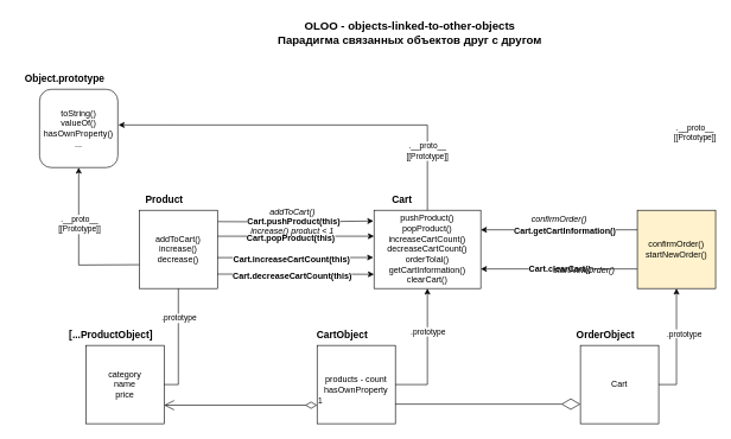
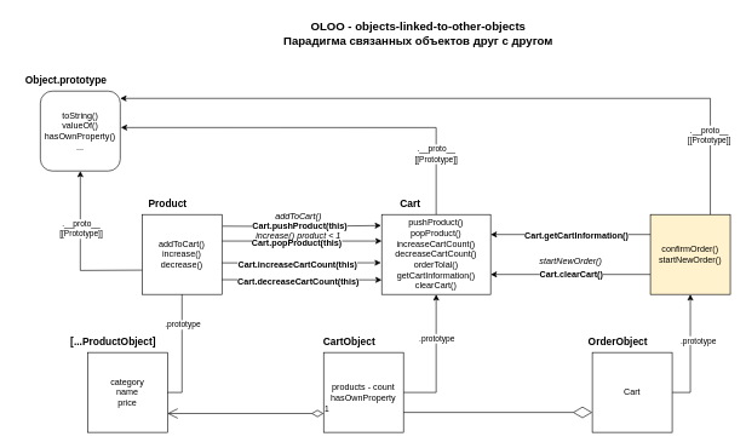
  <mxCell id="0" />
  <mxCell id="1" parent="0" />
  <mxCell id="2" value="&lt;font style=&quot;font-size: 16px;&quot;&gt;&lt;b&gt;OLOO -&amp;nbsp;objects-linked-to-other-objects&lt;/b&gt;&lt;/font&gt;&lt;div style=&quot;font-size: 16px;&quot;&gt;&lt;font style=&quot;font-size: 16px;&quot;&gt;&lt;b&gt;Парадигма связанных объектов друг с другом&lt;/b&gt;&lt;/font&gt;&lt;/div&gt;" style="text;html=1;align=center;verticalAlign=middle;resizable=0;points=[];autosize=1;strokeColor=none;fillColor=none;" vertex="1" parent="1"><mxGeometry x="380" y="20" width="390" height="50" as="geometry" /></mxCell>
  <mxCell id="3" value="" style="group" vertex="1" connectable="0" parent="1"><mxGeometry x="195" y="265" width="110" height="140" as="geometry" /></mxCell>
  <mxCell id="4" value="addToCart()&lt;div&gt;increase()&lt;/div&gt;&lt;div&gt;decrease()&lt;/div&gt;" style="html=1;whiteSpace=wrap;align=center;" vertex="1" parent="3"><mxGeometry y="30" width="110" height="110" as="geometry" /></mxCell>
  <mxCell id="5" value="&lt;b&gt;&lt;font style=&quot;font-size: 14px;&quot;&gt;Product&lt;/font&gt;&lt;/b&gt;" style="text;html=1;align=center;verticalAlign=middle;resizable=0;points=[];autosize=1;strokeColor=none;fillColor=none;" vertex="1" parent="3"><mxGeometry x="-5" width="80" height="30" as="geometry" /></mxCell>
  <mxCell id="6" value="" style="group" vertex="1" connectable="0" parent="1"><mxGeometry x="525" y="265" width="150" height="140" as="geometry" /></mxCell>
  <mxCell id="7" value="pushProduct()&lt;div&gt;popProduct()&lt;/div&gt;&lt;div&gt;increaseCartCount()&lt;/div&gt;&lt;div&gt;decreaseCartCount()&lt;/div&gt;&lt;div&gt;orderTolal()&lt;/div&gt;&lt;div&gt;getCartInformation()&lt;/div&gt;&lt;div&gt;clearCart()&lt;/div&gt;" style="html=1;whiteSpace=wrap;align=center;" vertex="1" parent="6"><mxGeometry y="30" width="150" height="110" as="geometry" /></mxCell>
  <mxCell id="8" value="&lt;span style=&quot;font-size: 14px;&quot;&gt;&lt;b&gt;Cart&lt;/b&gt;&lt;/span&gt;" style="text;html=1;align=center;verticalAlign=middle;resizable=0;points=[];autosize=1;strokeColor=none;fillColor=none;" vertex="1" parent="6"><mxGeometry x="13.636" width="50" height="30" as="geometry" /></mxCell>
  <mxCell id="9" value="" style="group" vertex="1" connectable="0" parent="1"><mxGeometry x="55" y="95" width="110" height="140" as="geometry" /></mxCell>
  <mxCell id="10" value="toString()&lt;div&gt;valueOf()&lt;/div&gt;&lt;div&gt;hasOwnProperty()&lt;/div&gt;&lt;div&gt;...&lt;/div&gt;" style="html=1;whiteSpace=wrap;align=center;rounded=1;" vertex="1" parent="9"><mxGeometry y="30" width="110" height="110" as="geometry" /></mxCell>
  <mxCell id="11" value="&lt;b&gt;&lt;font style=&quot;font-size: 14px;&quot;&gt;Object.prototype&lt;/font&gt;&lt;/b&gt;" style="text;html=1;align=center;verticalAlign=middle;resizable=0;points=[];autosize=1;strokeColor=none;fillColor=none;" vertex="1" parent="9"><mxGeometry x="-35" width="140" height="30" as="geometry" /></mxCell>
  <mxCell id="12" style="edgeStyle=orthogonalEdgeStyle;rounded=0;orthogonalLoop=1;jettySize=auto;html=1;exitX=0;exitY=0.5;exitDx=0;exitDy=0;entryX=0.5;entryY=1;entryDx=0;entryDy=0;" edge="1" parent="1" target="10"><mxGeometry relative="1" as="geometry"><mxPoint x="195" y="371.54" as="sourcePoint" /><mxPoint x="105.05" y="255" as="targetPoint" /></mxGeometry></mxCell>
  <mxCell id="13" value=".__proto__&lt;div&gt;[[Prototype]]&lt;/div&gt;" style="edgeLabel;html=1;align=center;verticalAlign=middle;resizable=0;points=[];" vertex="1" connectable="0" parent="12"><mxGeometry x="0.285" relative="1" as="geometry"><mxPoint as="offset" /></mxGeometry></mxCell>
  <mxCell id="14" style="edgeStyle=orthogonalEdgeStyle;rounded=0;orthogonalLoop=1;jettySize=auto;html=1;exitX=0.5;exitY=0;exitDx=0;exitDy=0;entryX=1.008;entryY=0.456;entryDx=0;entryDy=0;entryPerimeter=0;" edge="1" parent="1" source="7" target="10"><mxGeometry relative="1" as="geometry" /></mxCell>
  <mxCell id="15" value=".__proto__&lt;div&gt;[[Prototype]]&lt;/div&gt;" style="edgeLabel;html=1;align=center;verticalAlign=middle;resizable=0;points=[];" vertex="1" connectable="0" parent="14"><mxGeometry x="-0.698" y="1" relative="1" as="geometry"><mxPoint as="offset" /></mxGeometry></mxCell>
  <mxCell id="16" style="edgeStyle=orthogonalEdgeStyle;rounded=0;orthogonalLoop=1;jettySize=auto;html=1;exitX=1.008;exitY=0.1;exitDx=0;exitDy=0;entryX=-0.008;entryY=0.092;entryDx=0;entryDy=0;exitPerimeter=0;entryPerimeter=0;" edge="1" parent="1"><mxGeometry relative="1" as="geometry"><mxPoint x="305.88" y="311" as="sourcePoint" /><mxPoint x="524.12" y="310.12" as="targetPoint" /></mxGeometry></mxCell>
  <mxCell id="17" value="&lt;font style=&quot;font-size: 12px;&quot;&gt;&lt;b&gt;Cart.pushProduct(this)&lt;/b&gt;&lt;/font&gt;" style="edgeLabel;html=1;align=center;verticalAlign=middle;resizable=0;points=[];" vertex="1" connectable="0" parent="16"><mxGeometry x="-0.076" y="1" relative="1" as="geometry"><mxPoint x="5" as="offset" /></mxGeometry></mxCell>
  <mxCell id="18" value="" style="group" vertex="1" connectable="0" parent="1"><mxGeometry x="120" y="455" width="110" height="140" as="geometry" /></mxCell>
  <mxCell id="19" value="category&lt;div&gt;name&lt;/div&gt;&lt;div&gt;price&lt;/div&gt;" style="html=1;whiteSpace=wrap;align=center;" vertex="1" parent="18"><mxGeometry y="30" width="110" height="110" as="geometry" /></mxCell>
  <mxCell id="20" value="&lt;b&gt;&lt;font style=&quot;font-size: 14px;&quot;&gt;[...ProductObject]&lt;/font&gt;&lt;/b&gt;" style="text;html=1;align=center;verticalAlign=middle;resizable=0;points=[];autosize=1;strokeColor=none;fillColor=none;" vertex="1" parent="18"><mxGeometry x="-35" width="140" height="30" as="geometry" /></mxCell>
  <mxCell id="21" style="edgeStyle=orthogonalEdgeStyle;rounded=0;orthogonalLoop=1;jettySize=auto;html=1;exitX=1;exitY=0.5;exitDx=0;exitDy=0;entryX=0.5;entryY=1;entryDx=0;entryDy=0;endArrow=none;" edge="1" parent="1" source="19" target="4"><mxGeometry relative="1" as="geometry" /></mxCell>
  <mxCell id="22" value=".prototype" style="edgeLabel;html=1;align=center;verticalAlign=middle;resizable=0;points=[];" vertex="1" connectable="0" parent="21"><mxGeometry x="0.471" relative="1" as="geometry"><mxPoint as="offset" /></mxGeometry></mxCell>
  <mxCell id="23" style="edgeStyle=orthogonalEdgeStyle;rounded=0;orthogonalLoop=1;jettySize=auto;html=1;exitX=1;exitY=0.25;exitDx=0;exitDy=0;entryX=0;entryY=0.25;entryDx=0;entryDy=0;" edge="1" parent="1"><mxGeometry relative="1" as="geometry"><mxPoint x="305" y="331.5" as="sourcePoint" /><mxPoint x="525" y="331.5" as="targetPoint" /></mxGeometry></mxCell>
  <mxCell id="24" value="&lt;b style=&quot;font-size: 12px;&quot;&gt;Cart.popProduct(this)&lt;/b&gt;" style="edgeLabel;html=1;align=center;verticalAlign=middle;resizable=0;points=[];" vertex="1" connectable="0" parent="23"><mxGeometry x="-0.114" y="-3" relative="1" as="geometry"><mxPoint x="5" as="offset" /></mxGeometry></mxCell>
  <mxCell id="25" value="" style="group" vertex="1" connectable="0" parent="1"><mxGeometry x="445" y="455" width="110" height="140" as="geometry" /></mxCell>
  <mxCell id="26" value="products - count&lt;div&gt;hasOwnProperty&lt;/div&gt;" style="html=1;whiteSpace=wrap;align=center;" vertex="1" parent="25"><mxGeometry y="30" width="110" height="110" as="geometry" /></mxCell>
  <mxCell id="27" value="&lt;span style=&quot;font-size: 14px;&quot;&gt;&lt;b&gt;CartObject&lt;/b&gt;&lt;/span&gt;" style="text;html=1;align=center;verticalAlign=middle;resizable=0;points=[];autosize=1;strokeColor=none;fillColor=none;" vertex="1" parent="25"><mxGeometry x="-15" width="100" height="30" as="geometry" /></mxCell>
  <mxCell id="28" style="edgeStyle=orthogonalEdgeStyle;rounded=0;orthogonalLoop=1;jettySize=auto;html=1;exitX=1;exitY=0.5;exitDx=0;exitDy=0;entryX=0.5;entryY=1;entryDx=0;entryDy=0;" edge="1" parent="1" source="26" target="7"><mxGeometry relative="1" as="geometry" /></mxCell>
  <mxCell id="29" value=".prototype" style="edgeLabel;html=1;align=center;verticalAlign=middle;resizable=0;points=[];" vertex="1" connectable="0" parent="28"><mxGeometry x="0.331" relative="1" as="geometry"><mxPoint as="offset" /></mxGeometry></mxCell>
  <mxCell id="30" value="&lt;i&gt;addToCart()&lt;/i&gt;" style="text;html=1;align=center;verticalAlign=middle;resizable=0;points=[];autosize=1;strokeColor=none;fillColor=none;" vertex="1" parent="1"><mxGeometry x="365" y="283" width="90" height="30" as="geometry" /></mxCell>
  <mxCell id="31" value="&lt;i&gt;increase() product &amp;lt; 1&lt;/i&gt;" style="text;html=1;align=center;verticalAlign=middle;resizable=0;points=[];autosize=1;strokeColor=none;fillColor=none;" vertex="1" parent="1"><mxGeometry x="340" y="309" width="140" height="30" as="geometry" /></mxCell>
  <mxCell id="32" style="edgeStyle=orthogonalEdgeStyle;rounded=0;orthogonalLoop=1;jettySize=auto;html=1;entryX=-0.007;entryY=0.658;entryDx=0;entryDy=0;entryPerimeter=0;exitX=0.999;exitY=0.605;exitDx=0;exitDy=0;exitPerimeter=0;" edge="1" parent="1" source="4"><mxGeometry relative="1" as="geometry"><mxPoint x="325" y="362" as="sourcePoint" /><mxPoint x="523.95" y="361.38" as="targetPoint" /></mxGeometry></mxCell>
  <mxCell id="33" value="&lt;b style=&quot;font-size: 12px;&quot;&gt;Cart.increaseCartCount(this)&lt;/b&gt;" style="edgeLabel;html=1;align=center;verticalAlign=middle;resizable=0;points=[];" vertex="1" connectable="0" parent="32"><mxGeometry x="-0.114" y="-3" relative="1" as="geometry"><mxPoint x="7" as="offset" /></mxGeometry></mxCell>
  <mxCell id="34" style="edgeStyle=orthogonalEdgeStyle;rounded=0;orthogonalLoop=1;jettySize=auto;html=1;exitX=0.999;exitY=0.816;exitDx=0;exitDy=0;exitPerimeter=0;" edge="1" parent="1" source="4"><mxGeometry relative="1" as="geometry"><mxPoint x="316" y="385" as="sourcePoint" /><mxPoint x="525" y="385" as="targetPoint" /></mxGeometry></mxCell>
  <mxCell id="35" value="&lt;b style=&quot;font-size: 12px;&quot;&gt;Cart.decreaseCartCount(this)&lt;/b&gt;" style="edgeLabel;html=1;align=center;verticalAlign=middle;resizable=0;points=[];" vertex="1" connectable="0" parent="34"><mxGeometry x="-0.114" y="-3" relative="1" as="geometry"><mxPoint x="7" as="offset" /></mxGeometry></mxCell>
  <mxCell id="36" value="1" style="endArrow=open;html=1;endSize=12;startArrow=diamondThin;startSize=14;startFill=0;edgeStyle=orthogonalEdgeStyle;align=left;verticalAlign=bottom;rounded=0;entryX=1;entryY=0.75;entryDx=0;entryDy=0;exitX=0;exitY=0.75;exitDx=0;exitDy=0;" edge="1" parent="1"><mxGeometry x="-1" y="3" relative="1" as="geometry"><mxPoint x="445" y="569" as="sourcePoint" /><mxPoint x="230" y="569" as="targetPoint" /></mxGeometry></mxCell>
  <mxCell id="37" value="" style="group" vertex="1" connectable="0" parent="1"><mxGeometry x="895" y="265" width="110" height="140" as="geometry" /></mxCell>
  <mxCell id="38" value="confirmOrder()&lt;div&gt;startNewOrder()&lt;/div&gt;" style="html=1;whiteSpace=wrap;align=center;fillColor=#fff2cc;" vertex="1" parent="37"><mxGeometry y="30" width="110" height="110" as="geometry" /></mxCell>
  <mxCell id="39" style="edgeStyle=orthogonalEdgeStyle;rounded=0;orthogonalLoop=1;jettySize=auto;html=1;exitX=0;exitY=0.25;exitDx=0;exitDy=0;entryX=1;entryY=0.25;entryDx=0;entryDy=0;" edge="1" parent="1" source="38" target="7"><mxGeometry relative="1" as="geometry" /></mxCell>
  <mxCell id="40" value="&lt;font style=&quot;font-size: 12px;&quot;&gt;&lt;b&gt;Cart.getCartInformation()&lt;/b&gt;&lt;/font&gt;" style="edgeLabel;html=1;align=center;verticalAlign=middle;resizable=0;points=[];" vertex="1" connectable="0" parent="39"><mxGeometry x="-0.285" relative="1" as="geometry"><mxPoint x="-24" y="2" as="offset" /></mxGeometry></mxCell>
- <mxCell id="41" value="&lt;i&gt;confirmOrder()&lt;/i&gt;" style="text;html=1;align=center;verticalAlign=middle;resizable=0;points=[];autosize=1;strokeColor=none;fillColor=none;" vertex="1" parent="1"><mxGeometry x="735" y="293" width="100" height="30" as="geometry" /></mxCell>
+ <mxCell id="42" style="edgeStyle=orthogonalEdgeStyle;rounded=0;orthogonalLoop=1;jettySize=auto;html=1;exitX=0.75;exitY=0;exitDx=0;exitDy=0;entryX=1;entryY=0.091;entryDx=0;entryDy=0;entryPerimeter=0;" edge="1" parent="1" source="38" target="10"><mxGeometry relative="1" as="geometry" /></mxCell>
  <mxCell id="43" value=".__proto__&lt;div&gt;[[Prototype]]&lt;/div&gt;" style="edgeLabel;html=1;align=center;verticalAlign=middle;resizable=0;points=[];" vertex="1" connectable="0" parent="1"><mxGeometry x="975" y="185" as="geometry" /></mxCell>
  <mxCell id="44" style="edgeStyle=orthogonalEdgeStyle;rounded=0;orthogonalLoop=1;jettySize=auto;html=1;exitX=0;exitY=0.75;exitDx=0;exitDy=0;entryX=1;entryY=0.75;entryDx=0;entryDy=0;" edge="1" parent="1" source="38" target="7"><mxGeometry relative="1" as="geometry" /></mxCell>
  <mxCell id="45" value="&lt;font style=&quot;font-size: 12px;&quot;&gt;&lt;b&gt;Cart.clearCart()&lt;/b&gt;&lt;/font&gt;" style="edgeLabel;html=1;align=center;verticalAlign=middle;resizable=0;points=[];" vertex="1" connectable="0" parent="44"><mxGeometry x="0.0" relative="1" as="geometry"><mxPoint as="offset" /></mxGeometry></mxCell>
- <mxCell id="46" value="&lt;i&gt;startNewOrder()&lt;/i&gt;" style="text;html=1;align=center;verticalAlign=middle;resizable=0;points=[];autosize=1;strokeColor=none;fillColor=none;" vertex="1" parent="1"><mxGeometry x="765" y="365" width="110" height="30" as="geometry" /></mxCell>
+ <mxCell id="46" value="&lt;i&gt;startNewOrder()&lt;/i&gt;" style="text;html=1;align=center;verticalAlign=middle;resizable=0;points=[];autosize=1;strokeColor=none;fillColor=none;" vertex="1" parent="1"><mxGeometry x="730" y="345" width="110" height="30" as="geometry" /></mxCell>
  <mxCell id="47" value="" style="group" vertex="1" connectable="0" parent="1"><mxGeometry x="815" y="455" width="110" height="140" as="geometry" /></mxCell>
  <mxCell id="48" value="Cart" style="html=1;whiteSpace=wrap;align=center;" vertex="1" parent="47"><mxGeometry y="30" width="110" height="110" as="geometry" /></mxCell>
  <mxCell id="49" value="&lt;span style=&quot;font-size: 14px;&quot;&gt;&lt;b&gt;OrderObject&lt;/b&gt;&lt;/span&gt;" style="text;html=1;align=center;verticalAlign=middle;resizable=0;points=[];autosize=1;strokeColor=none;fillColor=none;" vertex="1" parent="47"><mxGeometry x="-20" width="110" height="30" as="geometry" /></mxCell>
  <mxCell id="50" value="" style="endArrow=diamondThin;endFill=0;endSize=24;html=1;rounded=0;entryX=0;entryY=0.75;entryDx=0;entryDy=0;exitX=1;exitY=0.75;exitDx=0;exitDy=0;" edge="1" parent="1" source="26" target="48"><mxGeometry width="160" relative="1" as="geometry"><mxPoint x="570" y="615" as="sourcePoint" /><mxPoint x="730" y="615" as="targetPoint" /></mxGeometry></mxCell>
  <mxCell id="51" style="edgeStyle=orthogonalEdgeStyle;rounded=0;orthogonalLoop=1;jettySize=auto;html=1;exitX=1;exitY=0.5;exitDx=0;exitDy=0;entryX=0.5;entryY=1;entryDx=0;entryDy=0;" edge="1" parent="1" source="48" target="38"><mxGeometry relative="1" as="geometry" /></mxCell>
  <mxCell id="52" value="&lt;span style=&quot;color: rgb(0, 0, 0); font-family: Helvetica; font-size: 11px; font-style: normal; font-variant-ligatures: normal; font-variant-caps: normal; font-weight: 400; letter-spacing: normal; orphans: 2; text-align: center; text-indent: 0px; text-transform: none; widows: 2; word-spacing: 0px; -webkit-text-stroke-width: 0px; white-space: nowrap; background-color: rgb(255, 255, 255); text-decoration-thickness: initial; text-decoration-style: initial; text-decoration-color: initial; display: inline !important; float: none;&quot;&gt;.prototype&lt;/span&gt;" style="text;whiteSpace=wrap;html=1;" vertex="1" parent="1"><mxGeometry x="935" y="455" width="60" height="30" as="geometry" /></mxCell>
